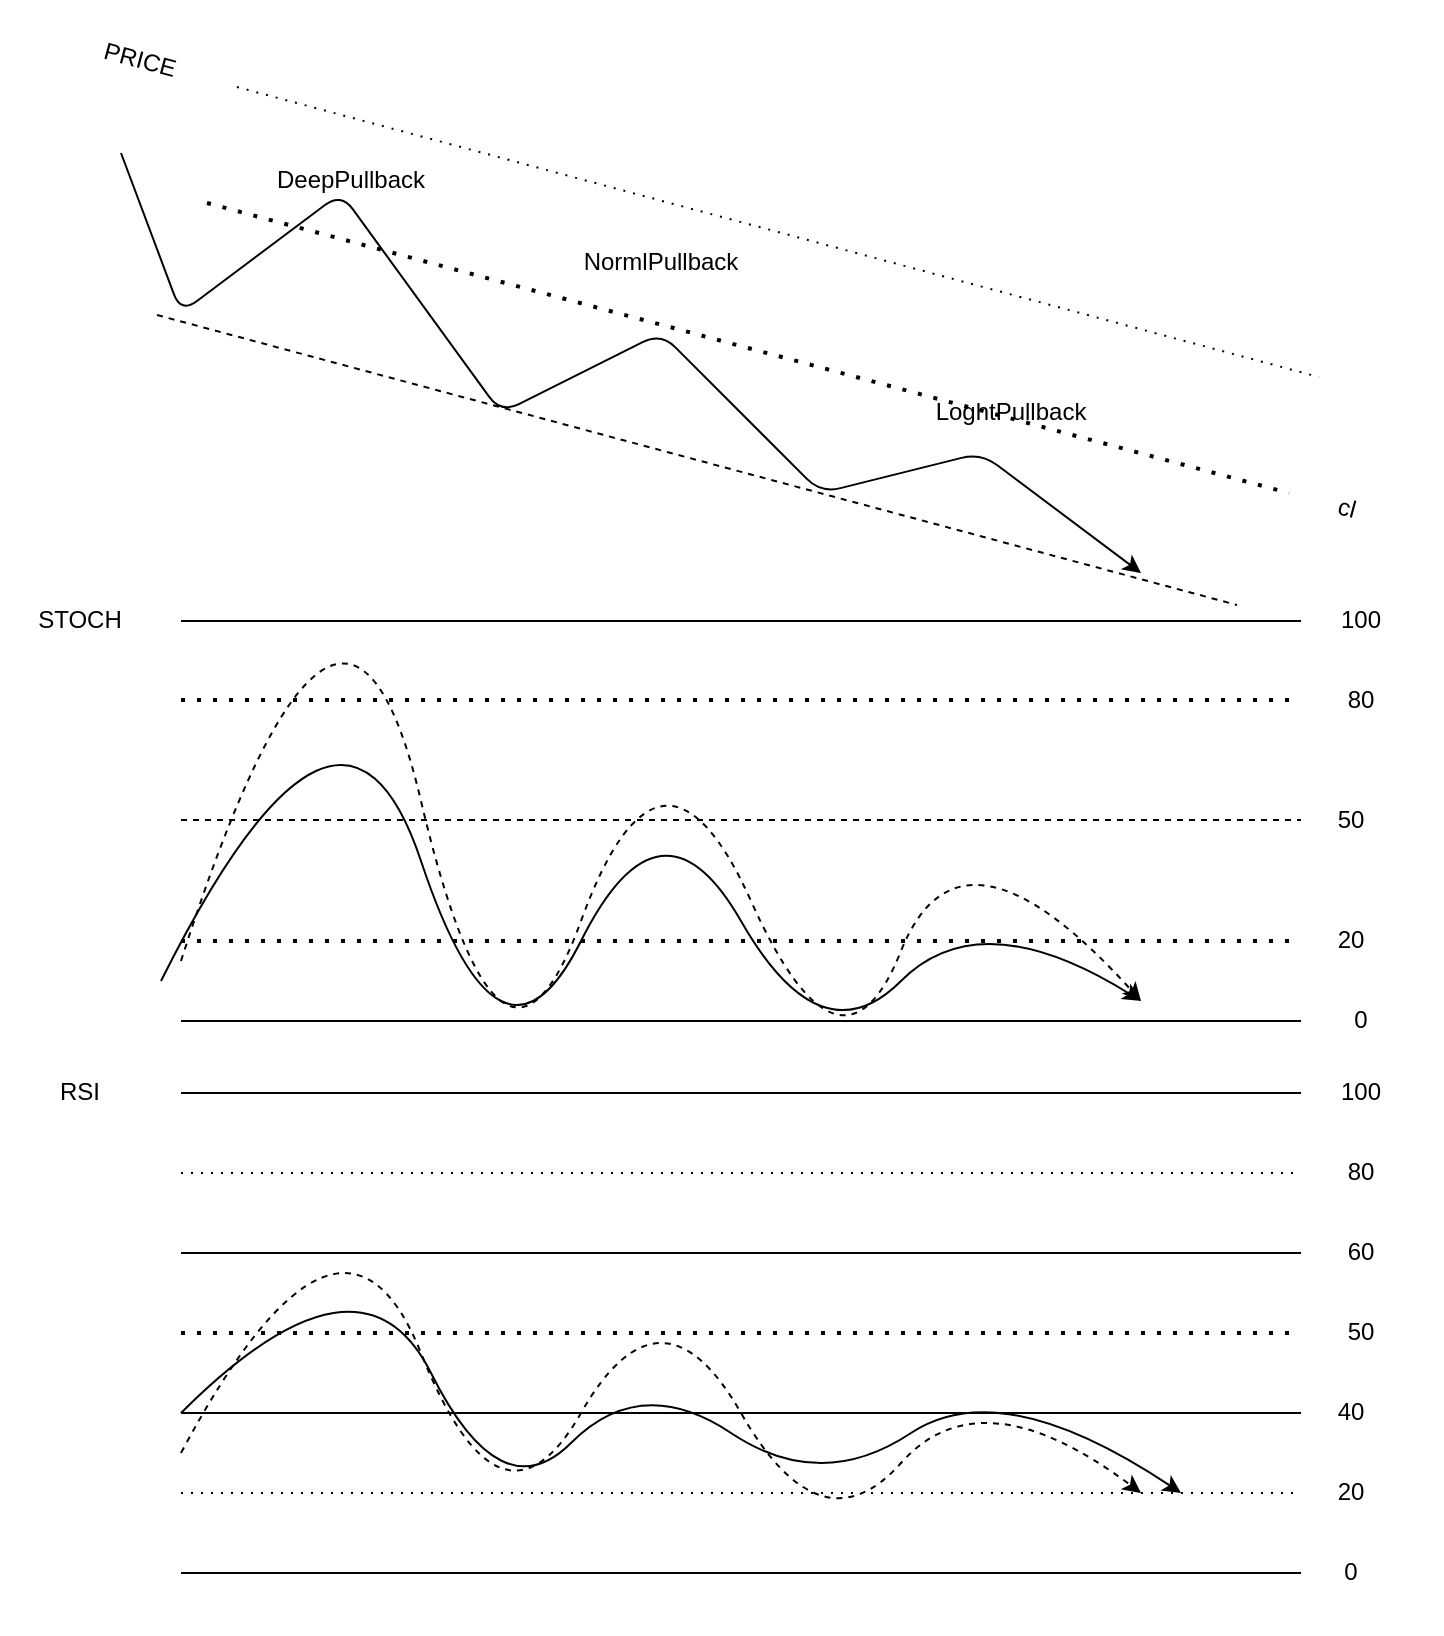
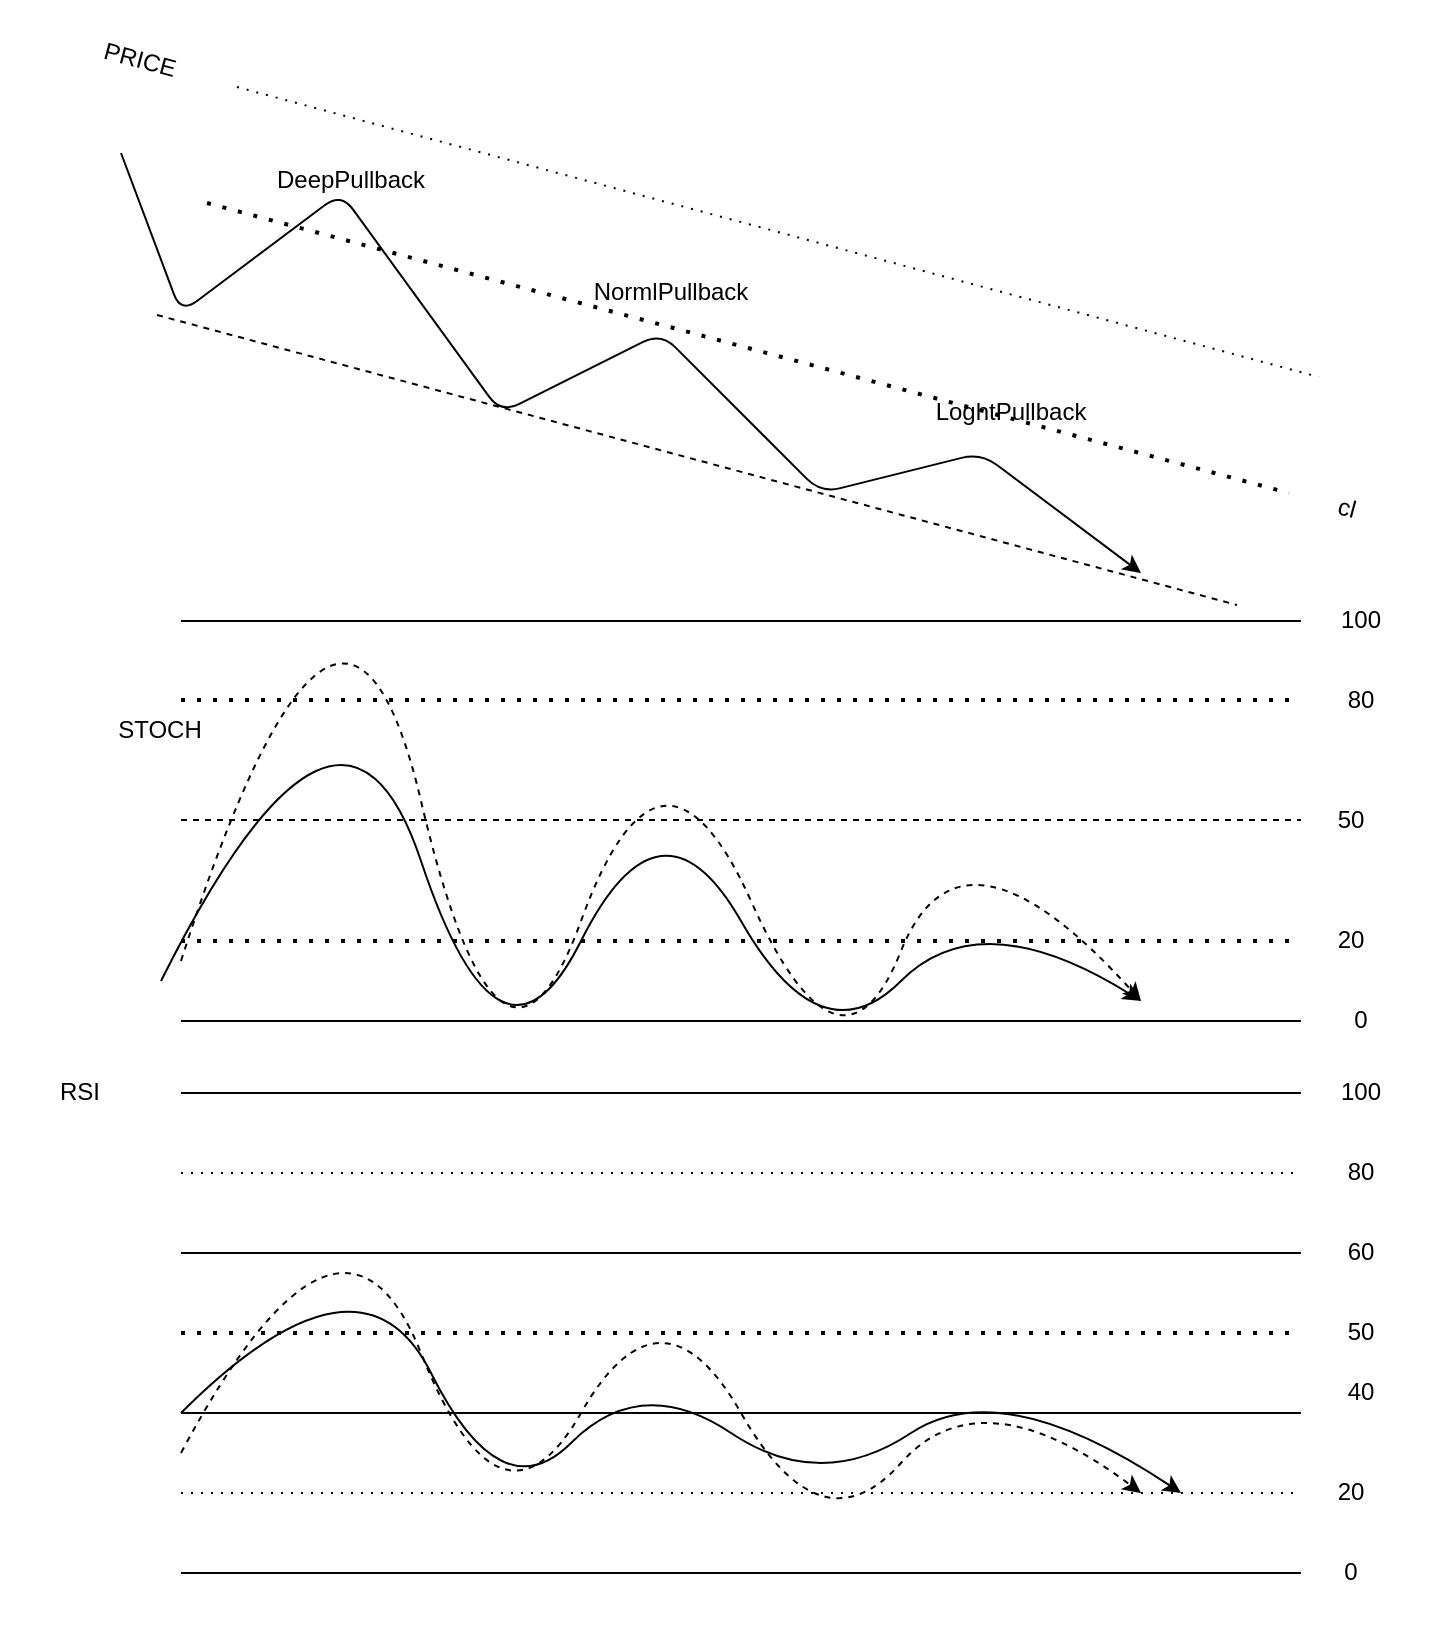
  <mxCell id="0" />
  <mxCell id="1" parent="0" />
  <mxCell id="2" value="" style="endArrow=classic;html=1;" parent="1" edge="1"><mxGeometry width="50" height="50" relative="1" as="geometry"><mxPoint x="60" y="76" as="sourcePoint" /><mxPoint x="570" y="286" as="targetPoint" /><Array as="points"><mxPoint x="90" y="156" /><mxPoint x="170" y="96" /><mxPoint x="250" y="206" /><mxPoint x="330" y="166" /><mxPoint x="410" y="246" /><mxPoint x="490" y="226" /></Array></mxGeometry></mxCell>
  <mxCell id="3" value="" style="group" vertex="1" connectable="0" parent="1"><mxGeometry x="20" y="230" width="680" height="340" as="geometry" /></mxCell>
  <mxCell id="4" value="" style="endArrow=none;html=1;" parent="3" edge="1"><mxGeometry width="50" height="50" relative="1" as="geometry"><mxPoint x="70" y="80" as="sourcePoint" /><mxPoint x="630" y="80" as="targetPoint" /></mxGeometry></mxCell>
  <mxCell id="5" value="" style="endArrow=none;html=1;" parent="3" edge="1"><mxGeometry width="50" height="50" relative="1" as="geometry"><mxPoint x="70" y="280" as="sourcePoint" /><mxPoint x="630" y="280" as="targetPoint" /></mxGeometry></mxCell>
  <mxCell id="6" value="" style="endArrow=none;dashed=1;html=1;dashPattern=1 3;strokeWidth=2;" parent="3" edge="1"><mxGeometry width="50" height="50" relative="1" as="geometry"><mxPoint x="70" y="119.5" as="sourcePoint" /><mxPoint x="630" y="119.5" as="targetPoint" /></mxGeometry></mxCell>
  <mxCell id="7" value="80" style="text;html=1;align=center;verticalAlign=middle;resizable=0;points=[];autosize=1;strokeColor=none;" parent="3" vertex="1"><mxGeometry x="645" y="110" width="30" height="20" as="geometry" /></mxCell>
  <mxCell id="8" value="" style="endArrow=none;dashed=1;html=1;" parent="3" edge="1"><mxGeometry x="-10" y="44.5" width="50" height="50" as="geometry"><mxPoint x="70" y="179.5" as="sourcePoint" /><mxPoint x="630" y="179.5" as="targetPoint" /></mxGeometry></mxCell>
  <mxCell id="9" value="100" style="text;html=1;align=center;verticalAlign=middle;resizable=0;points=[];autosize=1;strokeColor=none;" parent="3" vertex="1"><mxGeometry x="640" y="70" width="40" height="20" as="geometry" /></mxCell>
  <mxCell id="10" value="0" style="text;html=1;align=center;verticalAlign=middle;resizable=0;points=[];autosize=1;strokeColor=none;" parent="3" vertex="1"><mxGeometry x="650" y="270" width="20" height="20" as="geometry" /></mxCell>
  <mxCell id="11" value="20" style="text;html=1;align=center;verticalAlign=middle;resizable=0;points=[];autosize=1;strokeColor=none;" parent="3" vertex="1"><mxGeometry x="640" y="230" width="30" height="20" as="geometry" /></mxCell>
  <mxCell id="12" value="50" style="text;html=1;align=center;verticalAlign=middle;resizable=0;points=[];autosize=1;strokeColor=none;" parent="3" vertex="1"><mxGeometry x="640" y="170" width="30" height="20" as="geometry" /></mxCell>
- <mxCell id="13" value="STOCH" style="text;html=1;strokeColor=none;fillColor=none;align=center;verticalAlign=middle;whiteSpace=wrap;rounded=0;" parent="3" vertex="1"><mxGeometry y="70" width="40" height="20" as="geometry" /></mxCell>
+ <mxCell id="13" value="STOCH" style="text;html=1;strokeColor=none;fillColor=none;align=center;verticalAlign=middle;whiteSpace=wrap;rounded=0;" parent="3" vertex="1"><mxGeometry x="40" y="125" width="40" height="20" as="geometry" /></mxCell>
  <mxCell id="14" value="" style="endArrow=none;dashed=1;html=1;dashPattern=1 3;strokeWidth=2;" parent="3" edge="1"><mxGeometry width="50" height="50" relative="1" as="geometry"><mxPoint x="70" y="240" as="sourcePoint" /><mxPoint x="630" y="240" as="targetPoint" /></mxGeometry></mxCell>
  <mxCell id="15" value="" style="curved=1;endArrow=classic;html=1;" parent="3" edge="1"><mxGeometry width="50" height="50" relative="1" as="geometry"><mxPoint x="60" y="260" as="sourcePoint" /><mxPoint x="550" y="270" as="targetPoint" /><Array as="points"><mxPoint x="150" y="80" /><mxPoint x="230" y="320" /><mxPoint x="310" y="160" /><mxPoint x="390" y="300" /><mxPoint x="470" y="220" /></Array></mxGeometry></mxCell>
  <mxCell id="16" value="" style="curved=1;endArrow=classic;html=1;dashed=1;" parent="3" edge="1"><mxGeometry width="50" height="50" relative="1" as="geometry"><mxPoint x="70" y="250" as="sourcePoint" /><mxPoint x="550" y="270" as="targetPoint" /><Array as="points"><mxPoint x="150" /><mxPoint x="230" y="340" /><mxPoint x="310" y="120" /><mxPoint x="400" y="320" /><mxPoint x="460" y="170" /></Array></mxGeometry></mxCell>
  <mxCell id="17" value="" style="group" vertex="1" connectable="0" parent="1"><mxGeometry x="20" y="536" width="680" height="260" as="geometry" /></mxCell>
  <mxCell id="18" value="RSI" style="text;html=1;strokeColor=none;fillColor=none;align=center;verticalAlign=middle;whiteSpace=wrap;rounded=0;" parent="17" vertex="1"><mxGeometry width="40" height="20" as="geometry" /></mxCell>
  <mxCell id="19" value="" style="endArrow=none;html=1;" parent="17" edge="1"><mxGeometry x="-10" y="-85" width="50" height="50" as="geometry"><mxPoint x="70" y="10" as="sourcePoint" /><mxPoint x="630" y="10" as="targetPoint" /></mxGeometry></mxCell>
  <mxCell id="20" value="" style="endArrow=none;dashed=1;html=1;dashPattern=1 3;strokeWidth=2;" parent="17" edge="1"><mxGeometry x="-10" y="-85" width="50" height="50" as="geometry"><mxPoint x="70" y="130" as="sourcePoint" /><mxPoint x="630" y="130" as="targetPoint" /></mxGeometry></mxCell>
  <mxCell id="21" value="" style="endArrow=none;html=1;" parent="17" edge="1"><mxGeometry x="-10" y="-85" width="50" height="50" as="geometry"><mxPoint x="70" y="250" as="sourcePoint" /><mxPoint x="630" y="250" as="targetPoint" /></mxGeometry></mxCell>
  <mxCell id="22" value="" style="endArrow=none;dashed=1;html=1;dashPattern=1 4;" parent="17" edge="1"><mxGeometry x="-10" y="-85" width="50" height="50" as="geometry"><mxPoint x="70" y="50" as="sourcePoint" /><mxPoint x="630" y="50" as="targetPoint" /></mxGeometry></mxCell>
  <mxCell id="23" value="" style="endArrow=none;dashed=1;html=1;dashPattern=1 4;" parent="17" edge="1"><mxGeometry x="-10" y="-85" width="50" height="50" as="geometry"><mxPoint x="70" y="210" as="sourcePoint" /><mxPoint x="630" y="210" as="targetPoint" /></mxGeometry></mxCell>
  <mxCell id="24" value="" style="endArrow=none;html=1;" parent="17" edge="1"><mxGeometry x="-10" y="-85" width="50" height="50" as="geometry"><mxPoint x="70" y="90" as="sourcePoint" /><mxPoint x="630" y="90" as="targetPoint" /></mxGeometry></mxCell>
  <mxCell id="25" value="" style="endArrow=none;html=1;" parent="17" edge="1"><mxGeometry x="-10" y="-85" width="50" height="50" as="geometry"><mxPoint x="70" y="170" as="sourcePoint" /><mxPoint x="630" y="170" as="targetPoint" /></mxGeometry></mxCell>
  <mxCell id="26" value="100" style="text;html=1;align=center;verticalAlign=middle;resizable=0;points=[];autosize=1;strokeColor=none;" parent="17" vertex="1"><mxGeometry x="640" width="40" height="20" as="geometry" /></mxCell>
  <mxCell id="27" value="80" style="text;html=1;align=center;verticalAlign=middle;resizable=0;points=[];autosize=1;strokeColor=none;" parent="17" vertex="1"><mxGeometry x="645" y="40" width="30" height="20" as="geometry" /></mxCell>
  <mxCell id="28" value="60" style="text;html=1;align=center;verticalAlign=middle;resizable=0;points=[];autosize=1;strokeColor=none;" parent="17" vertex="1"><mxGeometry x="645" y="80" width="30" height="20" as="geometry" /></mxCell>
  <mxCell id="29" value="50" style="text;html=1;align=center;verticalAlign=middle;resizable=0;points=[];autosize=1;strokeColor=none;" parent="17" vertex="1"><mxGeometry x="645" y="120" width="30" height="20" as="geometry" /></mxCell>
- <mxCell id="30" value="40" style="text;html=1;align=center;verticalAlign=middle;resizable=0;points=[];autosize=1;strokeColor=none;" parent="17" vertex="1"><mxGeometry x="640" y="160" width="30" height="20" as="geometry" /></mxCell>
+ <mxCell id="30" value="40" style="text;html=1;align=center;verticalAlign=middle;resizable=0;points=[];autosize=1;strokeColor=none;" parent="17" vertex="1"><mxGeometry x="645" y="150" width="30" height="20" as="geometry" /></mxCell>
  <mxCell id="31" value="20" style="text;html=1;align=center;verticalAlign=middle;resizable=0;points=[];autosize=1;strokeColor=none;" parent="17" vertex="1"><mxGeometry x="640" y="200" width="30" height="20" as="geometry" /></mxCell>
  <mxCell id="32" value="0" style="text;html=1;align=center;verticalAlign=middle;resizable=0;points=[];autosize=1;strokeColor=none;" parent="17" vertex="1"><mxGeometry x="645" y="240" width="20" height="20" as="geometry" /></mxCell>
  <mxCell id="33" value="" style="curved=1;endArrow=classic;html=1;" parent="17" edge="1"><mxGeometry width="50" height="50" relative="1" as="geometry"><mxPoint x="70" y="170" as="sourcePoint" /><mxPoint x="570" y="210" as="targetPoint" /><Array as="points"><mxPoint x="160" y="80" /><mxPoint x="230" y="220" /><mxPoint x="300" y="150" /><mxPoint x="390" y="210" /><mxPoint x="480" y="150" /></Array></mxGeometry></mxCell>
  <mxCell id="34" value="" style="curved=1;endArrow=classic;html=1;dashed=1;" parent="17" edge="1"><mxGeometry width="50" height="50" relative="1" as="geometry"><mxPoint x="70" y="190" as="sourcePoint" /><mxPoint x="550" y="210" as="targetPoint" /><Array as="points"><mxPoint x="150" y="40" /><mxPoint x="230" y="240" /><mxPoint x="310" y="100" /><mxPoint x="390" y="240" /><mxPoint x="470" y="150" /></Array></mxGeometry></mxCell>
  <mxCell id="35" value="" style="group;rotation=15;" vertex="1" connectable="0" parent="1"><mxGeometry x="25" y="100" width="670" height="130" as="geometry" /></mxCell>
  <mxCell id="36" value="" style="endArrow=none;dashed=1;html=1;" parent="35" edge="1"><mxGeometry width="50" height="50" relative="1" as="geometry"><mxPoint x="53" y="57" as="sourcePoint" /><mxPoint x="593" y="202" as="targetPoint" /></mxGeometry></mxCell>
  <mxCell id="37" value="PRICE" style="text;html=1;strokeColor=none;fillColor=none;align=center;verticalAlign=middle;whiteSpace=wrap;rounded=0;rotation=15;" parent="35" vertex="1"><mxGeometry x="25" y="-80" width="40" height="20" as="geometry" /></mxCell>
  <mxCell id="38" value="" style="endArrow=none;dashed=1;html=1;dashPattern=1 4;" parent="35" edge="1"><mxGeometry x="21" y="-79" width="50" height="50" as="geometry"><mxPoint x="93" y="-57" as="sourcePoint" /><mxPoint x="634" y="88" as="targetPoint" /></mxGeometry></mxCell>
  <mxCell id="39" value="" style="endArrow=none;dashed=1;html=1;dashPattern=1 3;strokeWidth=2;" parent="35" edge="1"><mxGeometry x="21" y="-79" width="50" height="50" as="geometry"><mxPoint x="78" y="1" as="sourcePoint" /><mxPoint x="619" y="146" as="targetPoint" /></mxGeometry></mxCell>
  <mxCell id="40" value="cl" style="text;html=1;align=center;verticalAlign=middle;resizable=0;points=[];autosize=1;strokeColor=none;rotation=15;" parent="35" vertex="1"><mxGeometry x="638" y="144" width="20" height="20" as="geometry" /></mxCell>
  <mxCell id="41" value="LoghtPullback" style="text;html=1;align=center;verticalAlign=middle;resizable=0;points=[];autosize=1;strokeColor=none;" vertex="1" parent="35"><mxGeometry x="435" y="96" width="90" height="20" as="geometry" /></mxCell>
  <mxCell id="42" value="DeepPullback" style="text;html=1;align=center;verticalAlign=middle;resizable=0;points=[];autosize=1;strokeColor=none;" vertex="1" parent="35"><mxGeometry x="105" y="-20" width="90" height="20" as="geometry" /></mxCell>
- <mxCell id="43" value="NormlPullback" style="text;html=1;align=center;verticalAlign=middle;resizable=0;points=[];autosize=1;strokeColor=none;" vertex="1" parent="1"><mxGeometry x="285" y="121" width="90" height="20" as="geometry" /></mxCell>
+ <mxCell id="43" value="NormlPullback" style="text;html=1;align=center;verticalAlign=middle;resizable=0;points=[];autosize=1;strokeColor=none;" vertex="1" parent="1"><mxGeometry x="290" y="136" width="90" height="20" as="geometry" /></mxCell>
